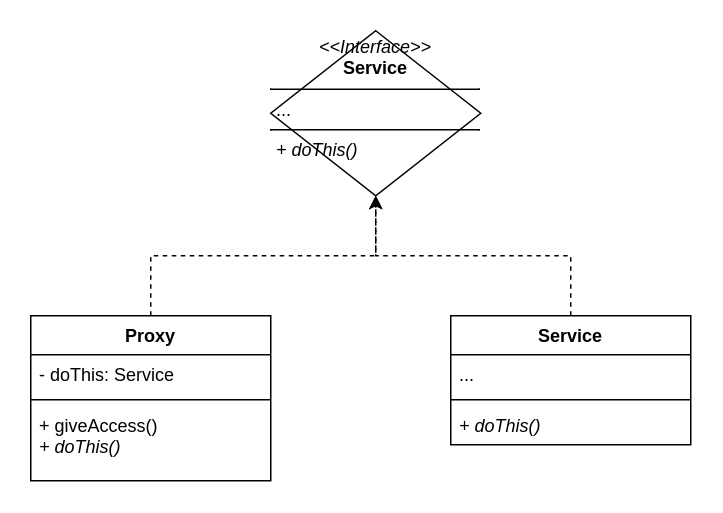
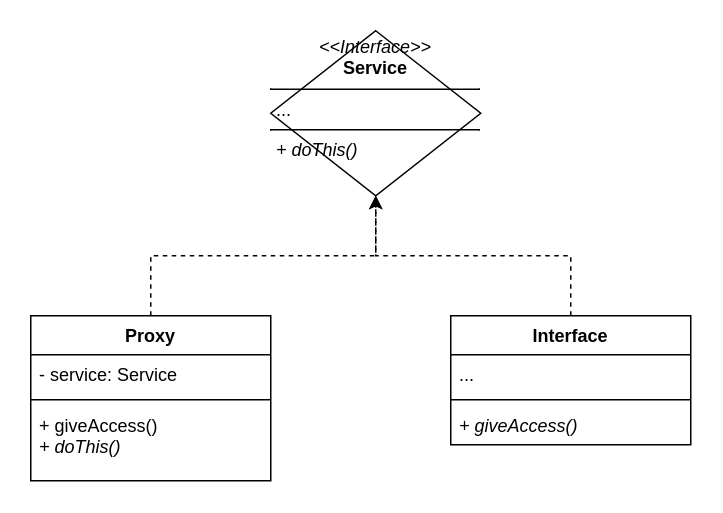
  <mxCell id="0" />
  <mxCell id="1" parent="0" />
  <mxCell id="2" value="&lt;p style=&quot;margin:0px;margin-top:4px;text-align:center;&quot;&gt;&lt;i&gt;&amp;lt;&amp;lt;Interface&amp;gt;&amp;gt;&lt;/i&gt;&lt;br&gt;&lt;b&gt;Service&lt;/b&gt;&lt;/p&gt;&lt;hr size=&quot;1&quot; style=&quot;border-style:solid;&quot;&gt;&lt;p style=&quot;margin:0px;margin-left:4px;&quot;&gt;...&lt;/p&gt;&lt;hr size=&quot;1&quot; style=&quot;border-style:solid;&quot;&gt;&lt;p style=&quot;margin:0px;margin-left:4px;&quot;&gt;&lt;i&gt;+ doThis()&lt;/i&gt;&lt;br&gt;&lt;/p&gt;" style="rhombus;verticalAlign=top;align=left;overflow=fill;html=1;whiteSpace=wrap;" vertex="1" parent="1"><mxGeometry x="180" y="20" width="140" height="110" as="geometry" /></mxCell>
  <mxCell id="3" style="edgeStyle=orthogonalEdgeStyle;rounded=0;orthogonalLoop=1;jettySize=auto;html=1;entryX=0.5;entryY=1;entryDx=0;entryDy=0;dashed=1;" edge="1" parent="1" source="4" target="2"><mxGeometry relative="1" as="geometry" /></mxCell>
- <mxCell id="4" value="Service" style="swimlane;fontStyle=1;align=center;verticalAlign=top;childLayout=stackLayout;horizontal=1;startSize=26;horizontalStack=0;resizeParent=1;resizeParentMax=0;resizeLast=0;collapsible=1;marginBottom=0;whiteSpace=wrap;html=1;" vertex="1" parent="1"><mxGeometry x="300" y="210" width="160" height="86" as="geometry" /></mxCell>
+ <mxCell id="4" value="Interface" style="swimlane;fontStyle=1;align=center;verticalAlign=top;childLayout=stackLayout;horizontal=1;startSize=26;horizontalStack=0;resizeParent=1;resizeParentMax=0;resizeLast=0;collapsible=1;marginBottom=0;whiteSpace=wrap;html=1;" vertex="1" parent="1"><mxGeometry x="300" y="210" width="160" height="86" as="geometry" /></mxCell>
  <mxCell id="5" value="..." style="text;strokeColor=none;fillColor=none;align=left;verticalAlign=top;spacingLeft=4;spacingRight=4;overflow=hidden;rotatable=0;points=[[0,0.5],[1,0.5]];portConstraint=eastwest;whiteSpace=wrap;html=1;" vertex="1" parent="4"><mxGeometry y="26" width="160" height="26" as="geometry" /></mxCell>
  <mxCell id="6" value="" style="line;strokeWidth=1;fillColor=none;align=left;verticalAlign=middle;spacingTop=-1;spacingLeft=3;spacingRight=3;rotatable=0;labelPosition=right;points=[];portConstraint=eastwest;strokeColor=inherit;" vertex="1" parent="4"><mxGeometry y="52" width="160" height="8" as="geometry" /></mxCell>
- <mxCell id="7" value="&lt;i&gt;+ doThis()&lt;/i&gt;" style="text;strokeColor=none;fillColor=none;align=left;verticalAlign=top;spacingLeft=4;spacingRight=4;overflow=hidden;rotatable=0;points=[[0,0.5],[1,0.5]];portConstraint=eastwest;whiteSpace=wrap;html=1;" vertex="1" parent="4"><mxGeometry y="60" width="160" height="26" as="geometry" /></mxCell>
+ <mxCell id="7" value="&lt;i&gt;+ giveAccess()&lt;/i&gt;" style="text;strokeColor=none;fillColor=none;align=left;verticalAlign=top;spacingLeft=4;spacingRight=4;overflow=hidden;rotatable=0;points=[[0,0.5],[1,0.5]];portConstraint=eastwest;whiteSpace=wrap;html=1;" vertex="1" parent="4"><mxGeometry y="60" width="160" height="26" as="geometry" /></mxCell>
  <mxCell id="8" style="edgeStyle=orthogonalEdgeStyle;rounded=0;orthogonalLoop=1;jettySize=auto;html=1;entryX=0.5;entryY=1;entryDx=0;entryDy=0;dashed=1;" edge="1" parent="1" source="9" target="2"><mxGeometry relative="1" as="geometry" /></mxCell>
  <mxCell id="9" value="Proxy" style="swimlane;fontStyle=1;align=center;verticalAlign=top;childLayout=stackLayout;horizontal=1;startSize=26;horizontalStack=0;resizeParent=1;resizeParentMax=0;resizeLast=0;collapsible=1;marginBottom=0;whiteSpace=wrap;html=1;" vertex="1" parent="1"><mxGeometry x="20" y="210" width="160" height="110" as="geometry" /></mxCell>
- <mxCell id="10" value="- doThis: Service" style="text;strokeColor=none;fillColor=none;align=left;verticalAlign=top;spacingLeft=4;spacingRight=4;overflow=hidden;rotatable=0;points=[[0,0.5],[1,0.5]];portConstraint=eastwest;whiteSpace=wrap;html=1;" vertex="1" parent="9"><mxGeometry y="26" width="160" height="26" as="geometry" /></mxCell>
+ <mxCell id="10" value="- service: Service" style="text;strokeColor=none;fillColor=none;align=left;verticalAlign=top;spacingLeft=4;spacingRight=4;overflow=hidden;rotatable=0;points=[[0,0.5],[1,0.5]];portConstraint=eastwest;whiteSpace=wrap;html=1;" vertex="1" parent="9"><mxGeometry y="26" width="160" height="26" as="geometry" /></mxCell>
  <mxCell id="11" value="" style="line;strokeWidth=1;fillColor=none;align=left;verticalAlign=middle;spacingTop=-1;spacingLeft=3;spacingRight=3;rotatable=0;labelPosition=right;points=[];portConstraint=eastwest;strokeColor=inherit;" vertex="1" parent="9"><mxGeometry y="52" width="160" height="8" as="geometry" /></mxCell>
  <mxCell id="12" value="&lt;div&gt;+ giveAccess()&lt;i&gt;&lt;br&gt;&lt;/i&gt;&lt;/div&gt;&lt;i&gt;+ doThis()&lt;/i&gt;" style="text;strokeColor=none;fillColor=none;align=left;verticalAlign=top;spacingLeft=4;spacingRight=4;overflow=hidden;rotatable=0;points=[[0,0.5],[1,0.5]];portConstraint=eastwest;whiteSpace=wrap;html=1;" vertex="1" parent="9"><mxGeometry y="60" width="160" height="50" as="geometry" /></mxCell>
